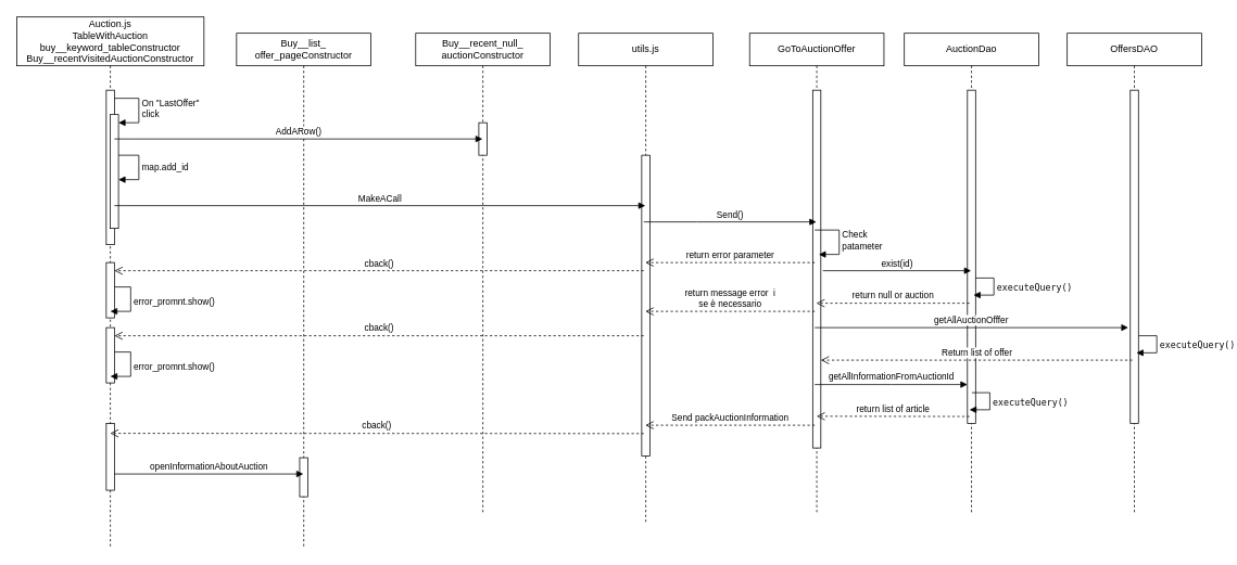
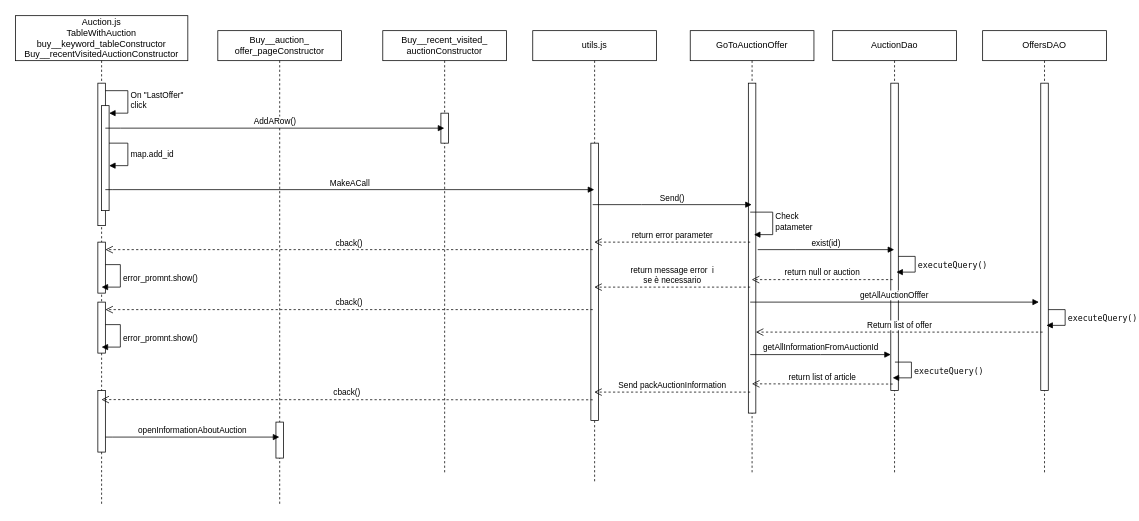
  <mxCell id="0" />
  <mxCell id="1" parent="0" />
  <mxCell id="2" value="Auction.js&lt;br&gt;TableWithAuction&lt;br&gt;buy__keyword_tableConstructor&lt;br&gt;Buy__recentVisitedAuctionConstructor" style="shape=umlLifeline;perimeter=lifelinePerimeter;whiteSpace=wrap;html=1;container=0;dropTarget=0;collapsible=0;recursiveResize=0;outlineConnect=0;portConstraint=eastwest;newEdgeStyle={&quot;edgeStyle&quot;:&quot;elbowEdgeStyle&quot;,&quot;elbow&quot;:&quot;vertical&quot;,&quot;curved&quot;:0,&quot;rounded&quot;:0};size=60;" parent="1" vertex="1"><mxGeometry x="20" y="20" width="230" height="652" as="geometry" /></mxCell>
  <mxCell id="3" value="" style="html=1;points=[];perimeter=orthogonalPerimeter;outlineConnect=0;targetShapes=umlLifeline;portConstraint=eastwest;newEdgeStyle={&quot;edgeStyle&quot;:&quot;elbowEdgeStyle&quot;,&quot;elbow&quot;:&quot;vertical&quot;,&quot;curved&quot;:0,&quot;rounded&quot;:0};" parent="2" vertex="1"><mxGeometry x="110" y="90" width="10" height="190" as="geometry" /></mxCell>
  <mxCell id="4" value="" style="html=1;points=[];perimeter=orthogonalPerimeter;outlineConnect=0;targetShapes=umlLifeline;portConstraint=eastwest;newEdgeStyle={&quot;edgeStyle&quot;:&quot;elbowEdgeStyle&quot;,&quot;elbow&quot;:&quot;vertical&quot;,&quot;curved&quot;:0,&quot;rounded&quot;:0};" parent="2" vertex="1"><mxGeometry x="115" y="120" width="10" height="140" as="geometry" /></mxCell>
  <mxCell id="5" value="On &quot;LastOffer&quot;&lt;br&gt;click" style="html=1;align=left;spacingLeft=2;endArrow=block;rounded=0;edgeStyle=orthogonalEdgeStyle;curved=0;rounded=0;" parent="2" target="4" edge="1"><mxGeometry relative="1" as="geometry"><mxPoint x="120" y="100" as="sourcePoint" /><Array as="points"><mxPoint x="150" y="130" /></Array></mxGeometry></mxCell>
  <mxCell id="6" value="" style="html=1;points=[];perimeter=orthogonalPerimeter;outlineConnect=0;targetShapes=umlLifeline;portConstraint=eastwest;newEdgeStyle={&quot;edgeStyle&quot;:&quot;elbowEdgeStyle&quot;,&quot;elbow&quot;:&quot;vertical&quot;,&quot;curved&quot;:0,&quot;rounded&quot;:0};" parent="2" vertex="1"><mxGeometry x="110" y="500" width="10" height="82" as="geometry" /></mxCell>
  <mxCell id="7" value="" style="html=1;points=[];perimeter=orthogonalPerimeter;outlineConnect=0;targetShapes=umlLifeline;portConstraint=eastwest;newEdgeStyle={&quot;edgeStyle&quot;:&quot;elbowEdgeStyle&quot;,&quot;elbow&quot;:&quot;vertical&quot;,&quot;curved&quot;:0,&quot;rounded&quot;:0};" vertex="1" parent="2"><mxGeometry x="110" y="302" width="10" height="68" as="geometry" /></mxCell>
  <mxCell id="8" value="" style="html=1;points=[];perimeter=orthogonalPerimeter;outlineConnect=0;targetShapes=umlLifeline;portConstraint=eastwest;newEdgeStyle={&quot;edgeStyle&quot;:&quot;elbowEdgeStyle&quot;,&quot;elbow&quot;:&quot;vertical&quot;,&quot;curved&quot;:0,&quot;rounded&quot;:0};" vertex="1" parent="2"><mxGeometry x="110" y="382" width="10" height="68" as="geometry" /></mxCell>
  <mxCell id="9" value="error_promnt.show()" style="html=1;align=left;spacingLeft=2;endArrow=block;rounded=0;edgeStyle=orthogonalEdgeStyle;curved=0;rounded=0;" edge="1" parent="2"><mxGeometry relative="1" as="geometry"><mxPoint x="120" y="412" as="sourcePoint" /><Array as="points"><mxPoint x="140" y="442" /></Array><mxPoint x="115" y="442.0" as="targetPoint" /></mxGeometry></mxCell>
- <mxCell id="10" value="Buy__list_&lt;br&gt;offer_pageConstructor" style="shape=umlLifeline;perimeter=lifelinePerimeter;whiteSpace=wrap;html=1;container=0;dropTarget=0;collapsible=0;recursiveResize=0;outlineConnect=0;portConstraint=eastwest;newEdgeStyle={&quot;edgeStyle&quot;:&quot;elbowEdgeStyle&quot;,&quot;elbow&quot;:&quot;vertical&quot;,&quot;curved&quot;:0,&quot;rounded&quot;:0};" parent="1" vertex="1"><mxGeometry x="290" y="40" width="165" height="632" as="geometry" /></mxCell>
+ <mxCell id="10" value="Buy__auction_&lt;br&gt;offer_pageConstructor" style="shape=umlLifeline;perimeter=lifelinePerimeter;whiteSpace=wrap;html=1;container=0;dropTarget=0;collapsible=0;recursiveResize=0;outlineConnect=0;portConstraint=eastwest;newEdgeStyle={&quot;edgeStyle&quot;:&quot;elbowEdgeStyle&quot;,&quot;elbow&quot;:&quot;vertical&quot;,&quot;curved&quot;:0,&quot;rounded&quot;:0};" parent="1" vertex="1"><mxGeometry x="290" y="40" width="165" height="632" as="geometry" /></mxCell>
  <mxCell id="11" value="" style="html=1;points=[];perimeter=orthogonalPerimeter;outlineConnect=0;targetShapes=umlLifeline;portConstraint=eastwest;newEdgeStyle={&quot;edgeStyle&quot;:&quot;elbowEdgeStyle&quot;,&quot;elbow&quot;:&quot;vertical&quot;,&quot;curved&quot;:0,&quot;rounded&quot;:0};" parent="10" vertex="1"><mxGeometry x="77.5" y="522" width="10" height="48" as="geometry" /></mxCell>
- <mxCell id="12" value="Buy__recent_null_&lt;br&gt;auctionConstructor" style="shape=umlLifeline;perimeter=lifelinePerimeter;whiteSpace=wrap;html=1;container=0;dropTarget=0;collapsible=0;recursiveResize=0;outlineConnect=0;portConstraint=eastwest;newEdgeStyle={&quot;edgeStyle&quot;:&quot;elbowEdgeStyle&quot;,&quot;elbow&quot;:&quot;vertical&quot;,&quot;curved&quot;:0,&quot;rounded&quot;:0};" parent="1" vertex="1"><mxGeometry x="510" y="40" width="165" height="592" as="geometry" /></mxCell>
+ <mxCell id="12" value="Buy__recent_visited_&lt;br&gt;auctionConstructor" style="shape=umlLifeline;perimeter=lifelinePerimeter;whiteSpace=wrap;html=1;container=0;dropTarget=0;collapsible=0;recursiveResize=0;outlineConnect=0;portConstraint=eastwest;newEdgeStyle={&quot;edgeStyle&quot;:&quot;elbowEdgeStyle&quot;,&quot;elbow&quot;:&quot;vertical&quot;,&quot;curved&quot;:0,&quot;rounded&quot;:0};" parent="1" vertex="1"><mxGeometry x="510" y="40" width="165" height="592" as="geometry" /></mxCell>
  <mxCell id="13" value="" style="html=1;points=[];perimeter=orthogonalPerimeter;outlineConnect=0;targetShapes=umlLifeline;portConstraint=eastwest;newEdgeStyle={&quot;edgeStyle&quot;:&quot;elbowEdgeStyle&quot;,&quot;elbow&quot;:&quot;vertical&quot;,&quot;curved&quot;:0,&quot;rounded&quot;:0};" parent="12" vertex="1"><mxGeometry x="77.5" y="110" width="10" height="40" as="geometry" /></mxCell>
  <mxCell id="14" value="AddARow()" style="html=1;verticalAlign=bottom;endArrow=block;edgeStyle=elbowEdgeStyle;elbow=vertical;curved=0;rounded=0;" parent="1" target="12" edge="1"><mxGeometry width="80" relative="1" as="geometry"><mxPoint x="140" y="170" as="sourcePoint" /><mxPoint x="220" y="170" as="targetPoint" /><Array as="points"><mxPoint x="160" y="170" /></Array></mxGeometry></mxCell>
  <mxCell id="15" value="map.add_id" style="html=1;align=left;spacingLeft=2;endArrow=block;rounded=0;edgeStyle=orthogonalEdgeStyle;curved=0;rounded=0;" parent="1" edge="1"><mxGeometry relative="1" as="geometry"><mxPoint x="145" y="190" as="sourcePoint" /><Array as="points"><mxPoint x="170" y="220" /></Array><mxPoint x="145" y="220" as="targetPoint" /></mxGeometry></mxCell>
  <mxCell id="16" value="utils.js" style="shape=umlLifeline;perimeter=lifelinePerimeter;whiteSpace=wrap;html=1;container=0;dropTarget=0;collapsible=0;recursiveResize=0;outlineConnect=0;portConstraint=eastwest;newEdgeStyle={&quot;edgeStyle&quot;:&quot;elbowEdgeStyle&quot;,&quot;elbow&quot;:&quot;vertical&quot;,&quot;curved&quot;:0,&quot;rounded&quot;:0};" parent="1" vertex="1"><mxGeometry x="710" y="40" width="165" height="602" as="geometry" /></mxCell>
  <mxCell id="17" value="" style="html=1;points=[];perimeter=orthogonalPerimeter;outlineConnect=0;targetShapes=umlLifeline;portConstraint=eastwest;newEdgeStyle={&quot;edgeStyle&quot;:&quot;elbowEdgeStyle&quot;,&quot;elbow&quot;:&quot;vertical&quot;,&quot;curved&quot;:0,&quot;rounded&quot;:0};" parent="16" vertex="1"><mxGeometry x="77.5" y="150" width="10" height="370" as="geometry" /></mxCell>
  <mxCell id="18" value="MakeACall" style="html=1;verticalAlign=bottom;endArrow=block;edgeStyle=elbowEdgeStyle;elbow=vertical;curved=0;rounded=0;" parent="1" target="16" edge="1"><mxGeometry width="80" relative="1" as="geometry"><mxPoint x="140" y="252" as="sourcePoint" /><mxPoint x="220" y="252" as="targetPoint" /><Array as="points"><mxPoint x="150" y="252" /></Array></mxGeometry></mxCell>
  <mxCell id="19" value="GoToAuctionOffer" style="shape=umlLifeline;perimeter=lifelinePerimeter;whiteSpace=wrap;html=1;container=0;dropTarget=0;collapsible=0;recursiveResize=0;outlineConnect=0;portConstraint=eastwest;newEdgeStyle={&quot;edgeStyle&quot;:&quot;elbowEdgeStyle&quot;,&quot;elbow&quot;:&quot;vertical&quot;,&quot;curved&quot;:0,&quot;rounded&quot;:0};" parent="1" vertex="1"><mxGeometry x="920" y="40" width="165" height="592" as="geometry" /></mxCell>
  <mxCell id="20" value="" style="html=1;points=[];perimeter=orthogonalPerimeter;outlineConnect=0;targetShapes=umlLifeline;portConstraint=eastwest;newEdgeStyle={&quot;edgeStyle&quot;:&quot;elbowEdgeStyle&quot;,&quot;elbow&quot;:&quot;vertical&quot;,&quot;curved&quot;:0,&quot;rounded&quot;:0};" parent="19" vertex="1"><mxGeometry x="77.5" y="70" width="10" height="440" as="geometry" /></mxCell>
  <mxCell id="21" value="Send()" style="html=1;verticalAlign=bottom;endArrow=block;edgeStyle=elbowEdgeStyle;elbow=vertical;curved=0;rounded=0;" parent="1" target="19" edge="1"><mxGeometry width="80" relative="1" as="geometry"><mxPoint x="790" y="272" as="sourcePoint" /><mxPoint x="870" y="272" as="targetPoint" /></mxGeometry></mxCell>
  <mxCell id="22" value="Check&amp;nbsp;&lt;br&gt;patameter" style="html=1;align=left;spacingLeft=2;endArrow=block;rounded=0;edgeStyle=orthogonalEdgeStyle;curved=0;rounded=0;" parent="1" edge="1"><mxGeometry relative="1" as="geometry"><mxPoint x="1000" y="282" as="sourcePoint" /><Array as="points"><mxPoint x="1030" y="312" /></Array><mxPoint x="1005" y="312" as="targetPoint" /></mxGeometry></mxCell>
  <mxCell id="23" value="AuctionDao" style="shape=umlLifeline;perimeter=lifelinePerimeter;whiteSpace=wrap;html=1;container=0;dropTarget=0;collapsible=0;recursiveResize=0;outlineConnect=0;portConstraint=eastwest;newEdgeStyle={&quot;edgeStyle&quot;:&quot;elbowEdgeStyle&quot;,&quot;elbow&quot;:&quot;vertical&quot;,&quot;curved&quot;:0,&quot;rounded&quot;:0};" parent="1" vertex="1"><mxGeometry x="1110" y="40" width="165" height="592" as="geometry" /></mxCell>
  <mxCell id="24" value="" style="html=1;points=[];perimeter=orthogonalPerimeter;outlineConnect=0;targetShapes=umlLifeline;portConstraint=eastwest;newEdgeStyle={&quot;edgeStyle&quot;:&quot;elbowEdgeStyle&quot;,&quot;elbow&quot;:&quot;vertical&quot;,&quot;curved&quot;:0,&quot;rounded&quot;:0};" parent="23" vertex="1"><mxGeometry x="77.5" y="70" width="10" height="410" as="geometry" /></mxCell>
  <mxCell id="25" value="exist(id)" style="html=1;verticalAlign=bottom;endArrow=block;edgeStyle=elbowEdgeStyle;elbow=vertical;curved=0;rounded=0;" parent="1" target="23" edge="1"><mxGeometry width="80" relative="1" as="geometry"><mxPoint x="1010" y="332" as="sourcePoint" /><mxPoint x="1090" y="332" as="targetPoint" /></mxGeometry></mxCell>
  <mxCell id="26" value="return null or auction" style="html=1;verticalAlign=bottom;endArrow=open;dashed=1;endSize=8;edgeStyle=elbowEdgeStyle;elbow=vertical;curved=0;rounded=0;" parent="1" target="19" edge="1"><mxGeometry relative="1" as="geometry"><mxPoint x="1190" y="372" as="sourcePoint" /><mxPoint x="1110" y="372" as="targetPoint" /></mxGeometry></mxCell>
  <mxCell id="27" value="return message error&amp;nbsp; i&lt;br&gt;se è necessario" style="html=1;verticalAlign=bottom;endArrow=open;dashed=1;endSize=8;edgeStyle=elbowEdgeStyle;elbow=vertical;curved=0;rounded=0;" parent="1" target="16" edge="1"><mxGeometry relative="1" as="geometry"><mxPoint x="1000" y="382" as="sourcePoint" /><mxPoint x="920" y="382" as="targetPoint" /></mxGeometry></mxCell>
  <mxCell id="28" value="OffersDAO" style="shape=umlLifeline;perimeter=lifelinePerimeter;whiteSpace=wrap;html=1;container=0;dropTarget=0;collapsible=0;recursiveResize=0;outlineConnect=0;portConstraint=eastwest;newEdgeStyle={&quot;edgeStyle&quot;:&quot;elbowEdgeStyle&quot;,&quot;elbow&quot;:&quot;vertical&quot;,&quot;curved&quot;:0,&quot;rounded&quot;:0};" parent="1" vertex="1"><mxGeometry x="1310" y="40" width="165" height="592" as="geometry" /></mxCell>
  <mxCell id="29" value="" style="html=1;points=[];perimeter=orthogonalPerimeter;outlineConnect=0;targetShapes=umlLifeline;portConstraint=eastwest;newEdgeStyle={&quot;edgeStyle&quot;:&quot;elbowEdgeStyle&quot;,&quot;elbow&quot;:&quot;vertical&quot;,&quot;curved&quot;:0,&quot;rounded&quot;:0};" parent="28" vertex="1"><mxGeometry x="77.5" y="70" width="10" height="410" as="geometry" /></mxCell>
  <mxCell id="30" value="getAllAuctionOfffer&lt;br&gt;" style="html=1;verticalAlign=bottom;endArrow=block;edgeStyle=elbowEdgeStyle;elbow=vertical;curved=0;rounded=0;" parent="1" edge="1"><mxGeometry x="-0.004" width="80" relative="1" as="geometry"><mxPoint x="1000" y="402.003" as="sourcePoint" /><mxPoint x="1385" y="402" as="targetPoint" /><mxPoint as="offset" /><Array as="points"><mxPoint x="1007.5" y="402" /></Array></mxGeometry></mxCell>
  <mxCell id="31" value="Return list of offer" style="html=1;verticalAlign=bottom;endArrow=open;dashed=1;endSize=8;edgeStyle=elbowEdgeStyle;elbow=vertical;curved=0;rounded=0;" parent="1" target="20" edge="1"><mxGeometry relative="1" as="geometry"><mxPoint x="1390" y="442" as="sourcePoint" /><mxPoint x="1192.333" y="422" as="targetPoint" /><Array as="points"><mxPoint x="1290" y="442" /></Array></mxGeometry></mxCell>
  <mxCell id="32" value="getAllInformationFromAuctionId" style="html=1;verticalAlign=bottom;endArrow=block;edgeStyle=elbowEdgeStyle;elbow=vertical;curved=0;rounded=0;" parent="1" target="24" edge="1"><mxGeometry width="80" relative="1" as="geometry"><mxPoint x="1000" y="472" as="sourcePoint" /><mxPoint x="1080" y="472" as="targetPoint" /></mxGeometry></mxCell>
  <mxCell id="33" value="return list of article" style="html=1;verticalAlign=bottom;endArrow=open;dashed=1;endSize=8;edgeStyle=elbowEdgeStyle;elbow=vertical;curved=0;rounded=0;" parent="1" edge="1"><mxGeometry relative="1" as="geometry"><mxPoint x="1190" y="511.29" as="sourcePoint" /><mxPoint x="1002.286" y="511.004" as="targetPoint" /></mxGeometry></mxCell>
  <mxCell id="34" value="Send packAuctionInformation" style="html=1;verticalAlign=bottom;endArrow=open;dashed=1;endSize=8;edgeStyle=elbowEdgeStyle;elbow=vertical;curved=0;rounded=0;" parent="1" target="16" edge="1"><mxGeometry relative="1" as="geometry"><mxPoint x="1000" y="522" as="sourcePoint" /><mxPoint x="920" y="512" as="targetPoint" /><Array as="points"><mxPoint x="940" y="522" /></Array></mxGeometry></mxCell>
  <mxCell id="35" value="cback()" style="html=1;verticalAlign=bottom;endArrow=open;dashed=1;endSize=8;edgeStyle=elbowEdgeStyle;elbow=vertical;curved=0;rounded=0;" parent="1" edge="1"><mxGeometry relative="1" as="geometry"><mxPoint x="790" y="532.29" as="sourcePoint" /><mxPoint x="134.786" y="532.004" as="targetPoint" /></mxGeometry></mxCell>
  <mxCell id="36" value="openInformationAboutAuction" style="html=1;verticalAlign=bottom;endArrow=block;edgeStyle=elbowEdgeStyle;elbow=vertical;curved=0;rounded=0;" parent="1" target="10" edge="1"><mxGeometry width="80" relative="1" as="geometry"><mxPoint x="140" y="582" as="sourcePoint" /><mxPoint x="210" y="582" as="targetPoint" /><Array as="points"><mxPoint x="150" y="582" /></Array></mxGeometry></mxCell>
  <mxCell id="37" value="return error parameter" style="html=1;verticalAlign=bottom;endArrow=open;dashed=1;endSize=8;edgeStyle=elbowEdgeStyle;elbow=vertical;curved=0;rounded=0;" edge="1" parent="1" target="16"><mxGeometry relative="1" as="geometry"><mxPoint x="1000" y="322" as="sourcePoint" /><mxPoint x="920" y="322" as="targetPoint" /></mxGeometry></mxCell>
  <mxCell id="38" value="cback()" style="html=1;verticalAlign=bottom;endArrow=open;dashed=1;endSize=8;edgeStyle=elbowEdgeStyle;elbow=vertical;curved=0;rounded=0;" edge="1" parent="1" target="7"><mxGeometry relative="1" as="geometry"><mxPoint x="790" y="332" as="sourcePoint" /><mxPoint x="150" y="332" as="targetPoint" /></mxGeometry></mxCell>
  <mxCell id="39" value="error_promnt.show()" style="html=1;align=left;spacingLeft=2;endArrow=block;rounded=0;edgeStyle=orthogonalEdgeStyle;curved=0;rounded=0;" edge="1" parent="1"><mxGeometry relative="1" as="geometry"><mxPoint x="140" y="352" as="sourcePoint" /><Array as="points"><mxPoint x="160" y="382" /></Array><mxPoint x="135" y="382" as="targetPoint" /></mxGeometry></mxCell>
  <mxCell id="40" value="&lt;div style=&quot;color: rgb(8, 8, 8); font-family: &amp;quot;JetBrains Mono&amp;quot;, monospace;&quot;&gt;executeQuery()&lt;/div&gt;" style="html=1;align=left;spacingLeft=2;endArrow=block;rounded=0;edgeStyle=orthogonalEdgeStyle;curved=0;rounded=0;" edge="1" parent="1" source="24"><mxGeometry relative="1" as="geometry"><mxPoint x="1200" y="341" as="sourcePoint" /><Array as="points"><mxPoint x="1220" y="341" /><mxPoint x="1220" y="362" /></Array><mxPoint x="1195" y="362" as="targetPoint" /></mxGeometry></mxCell>
  <mxCell id="41" value="cback()" style="html=1;verticalAlign=bottom;endArrow=open;dashed=1;endSize=8;edgeStyle=elbowEdgeStyle;elbow=vertical;curved=0;rounded=0;" edge="1" parent="1"><mxGeometry relative="1" as="geometry"><mxPoint x="790" y="412" as="sourcePoint" /><mxPoint x="140" y="412" as="targetPoint" /></mxGeometry></mxCell>
  <mxCell id="42" value="&lt;div style=&quot;color: rgb(8, 8, 8); font-family: &amp;quot;JetBrains Mono&amp;quot;, monospace;&quot;&gt;executeQuery()&lt;/div&gt;" style="html=1;align=left;spacingLeft=2;endArrow=block;rounded=0;edgeStyle=orthogonalEdgeStyle;curved=0;rounded=0;" edge="1" parent="1" source="29"><mxGeometry relative="1" as="geometry"><mxPoint x="1400" y="412" as="sourcePoint" /><Array as="points"><mxPoint x="1420" y="412" /><mxPoint x="1420" y="433" /></Array><mxPoint x="1395" y="433" as="targetPoint" /></mxGeometry></mxCell>
  <mxCell id="43" value="&lt;div style=&quot;color: rgb(8, 8, 8); font-family: &amp;quot;JetBrains Mono&amp;quot;, monospace;&quot;&gt;executeQuery()&lt;/div&gt;" style="html=1;align=left;spacingLeft=2;endArrow=block;rounded=0;edgeStyle=orthogonalEdgeStyle;curved=0;rounded=0;" edge="1" parent="1"><mxGeometry relative="1" as="geometry"><mxPoint x="1193" y="482" as="sourcePoint" /><Array as="points"><mxPoint x="1215" y="482" /><mxPoint x="1215" y="503" /></Array><mxPoint x="1190" y="503" as="targetPoint" /></mxGeometry></mxCell>
